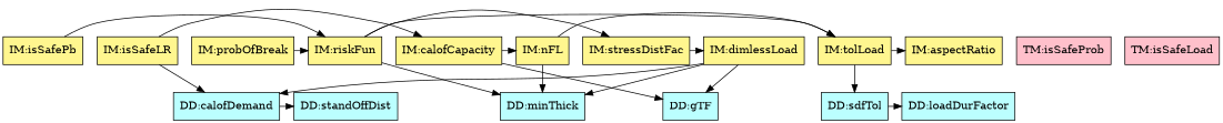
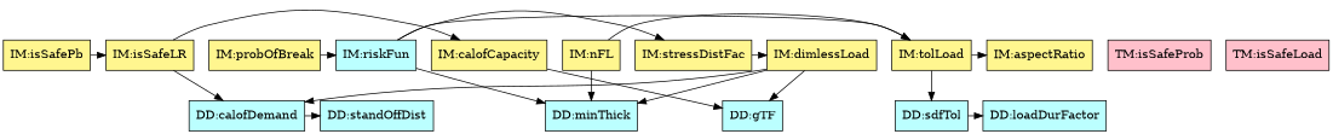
  digraph {
    node [color=black fillcolor=khaki1 shape=box style=filled]
    n1 [fillcolor=paleturquoise1 label="DD:sdfTol"]
    n2 [fillcolor=paleturquoise1 label="DD:minThick"]
    n3 [fillcolor=paleturquoise1 label="DD:loadDurFactor"]
    n4 [fillcolor=paleturquoise1 label="DD:calofDemand"]
    n5 [fillcolor=paleturquoise1 label="DD:standOffDist"]
    n6 [fillcolor=paleturquoise1 label="DD:gTF"]
    n7 [fillcolor=pink label="TM:isSafeProb"]
    n8 [fillcolor=pink label="TM:isSafeLoad"]
-   n9 [label="IM:riskFun"]
+   n9 [fillcolor=paleturquoise1 label="IM:riskFun"]
    n10 [label="IM:stressDistFac"]
    n11 [label="IM:dimlessLoad"]
    n12 [label="IM:aspectRatio"]
    n13 [label="IM:nFL"]
    n14 [label="IM:tolLoad"]
    n15 [label="IM:probOfBreak"]
    n16 [label="IM:calofCapacity"]
    n17 [label="IM:isSafePb"]
    n18 [label="IM:isSafeLR"]
    subgraph sub_1 {
      rank=same
      n1
      n2
      n3
      n4
      n5
      n6
    }
    subgraph sub_2 {
      rank=same
      n7
      n8
    }
    subgraph sub_3 {
      rank=same
      n9
      n10
      n11
      n12
      n13
      n14
      n15
      n16
      n17
      n18
    }
    n1 -> n3
    n4 -> n5
    n9 -> n2
    n9 -> n10
    n9 -> n14
    n10 -> n11
    n11 -> n2
    n11 -> n4
    n11 -> n6
    n13 -> n2
    n13 -> n14
    n14 -> n1
    n14 -> n12
    n15 -> n9
    n16 -> n6
-   n16 -> n13
-   n17 -> n9
+   n17 -> n18
    n18 -> n4
    n18 -> n16
  }
